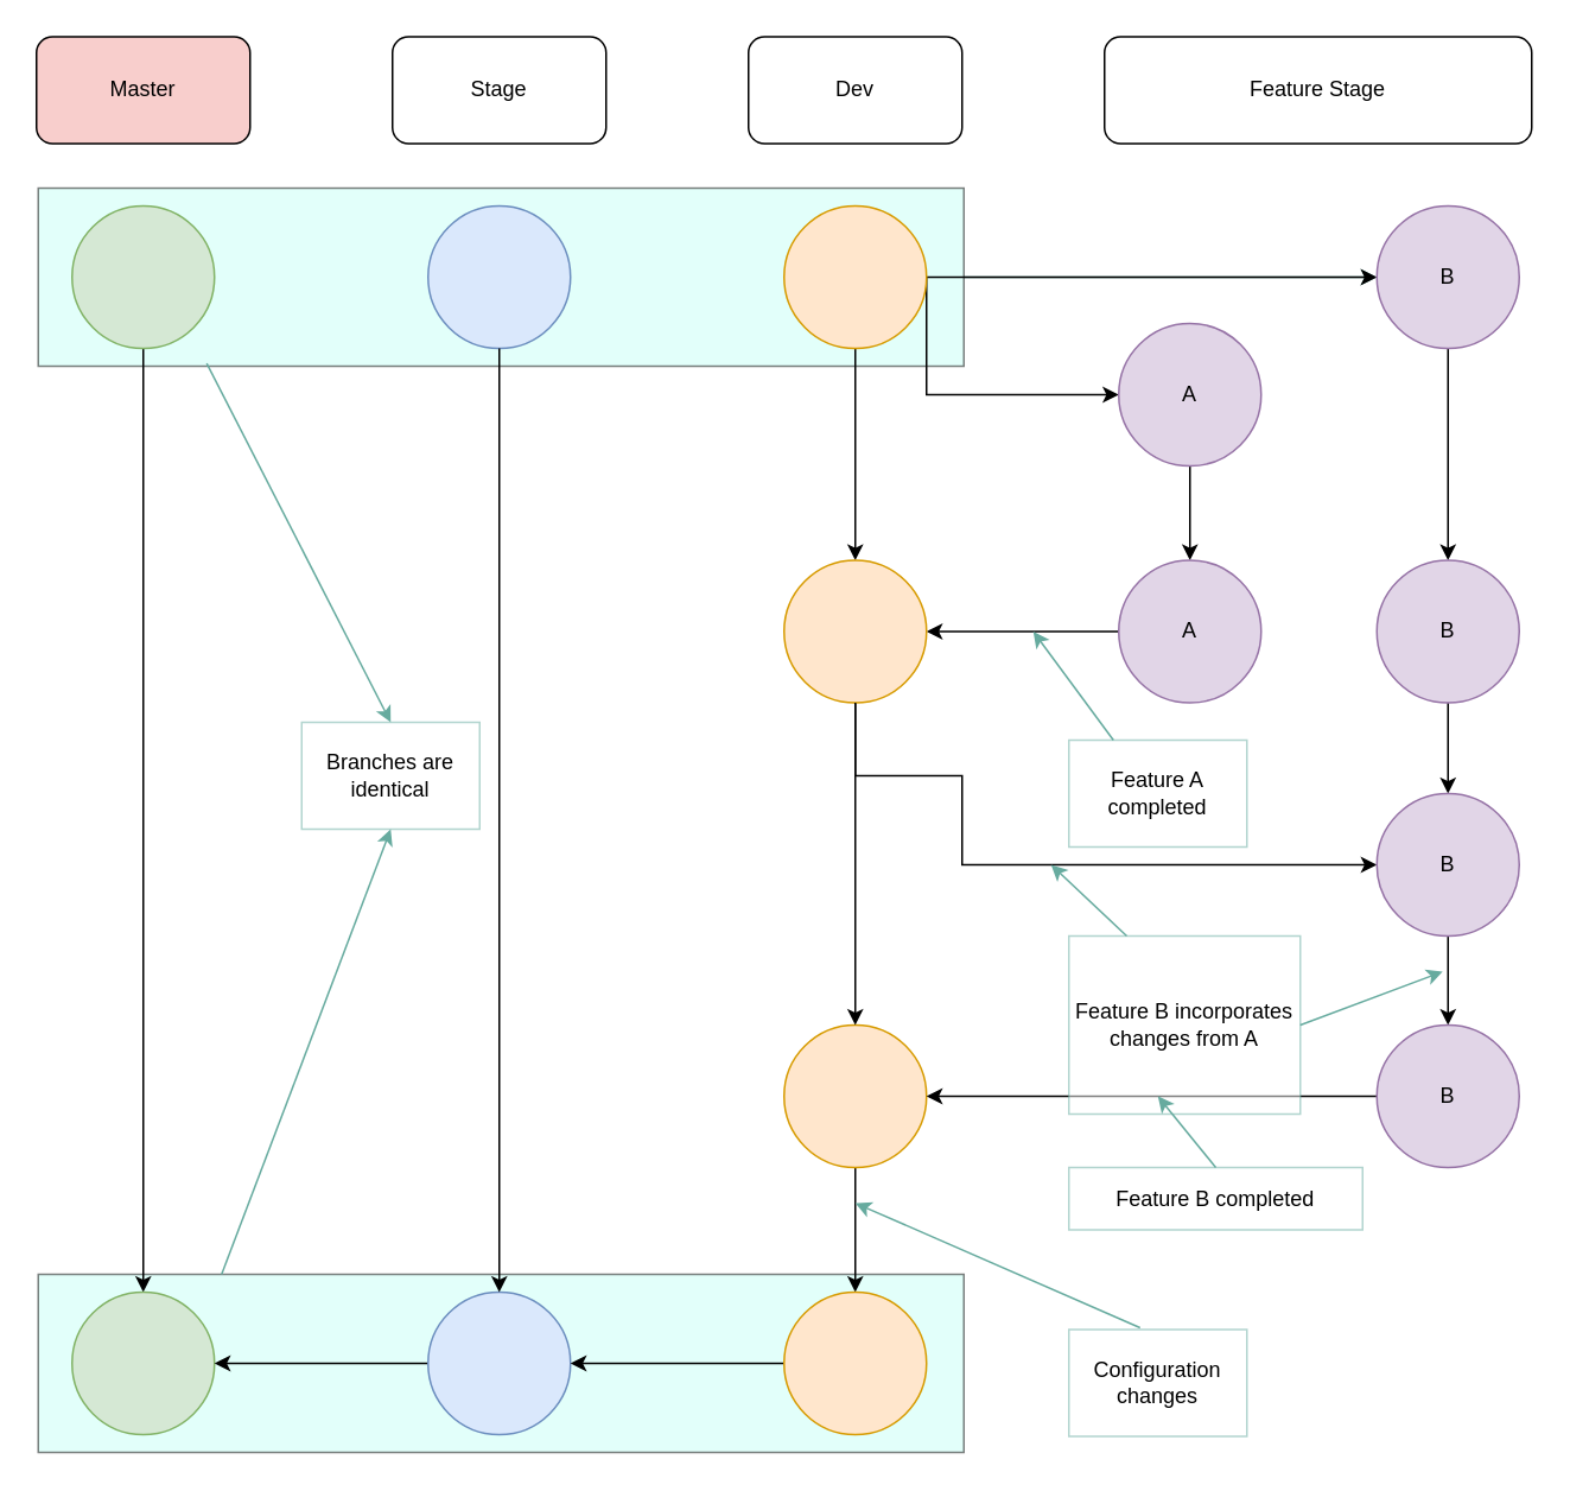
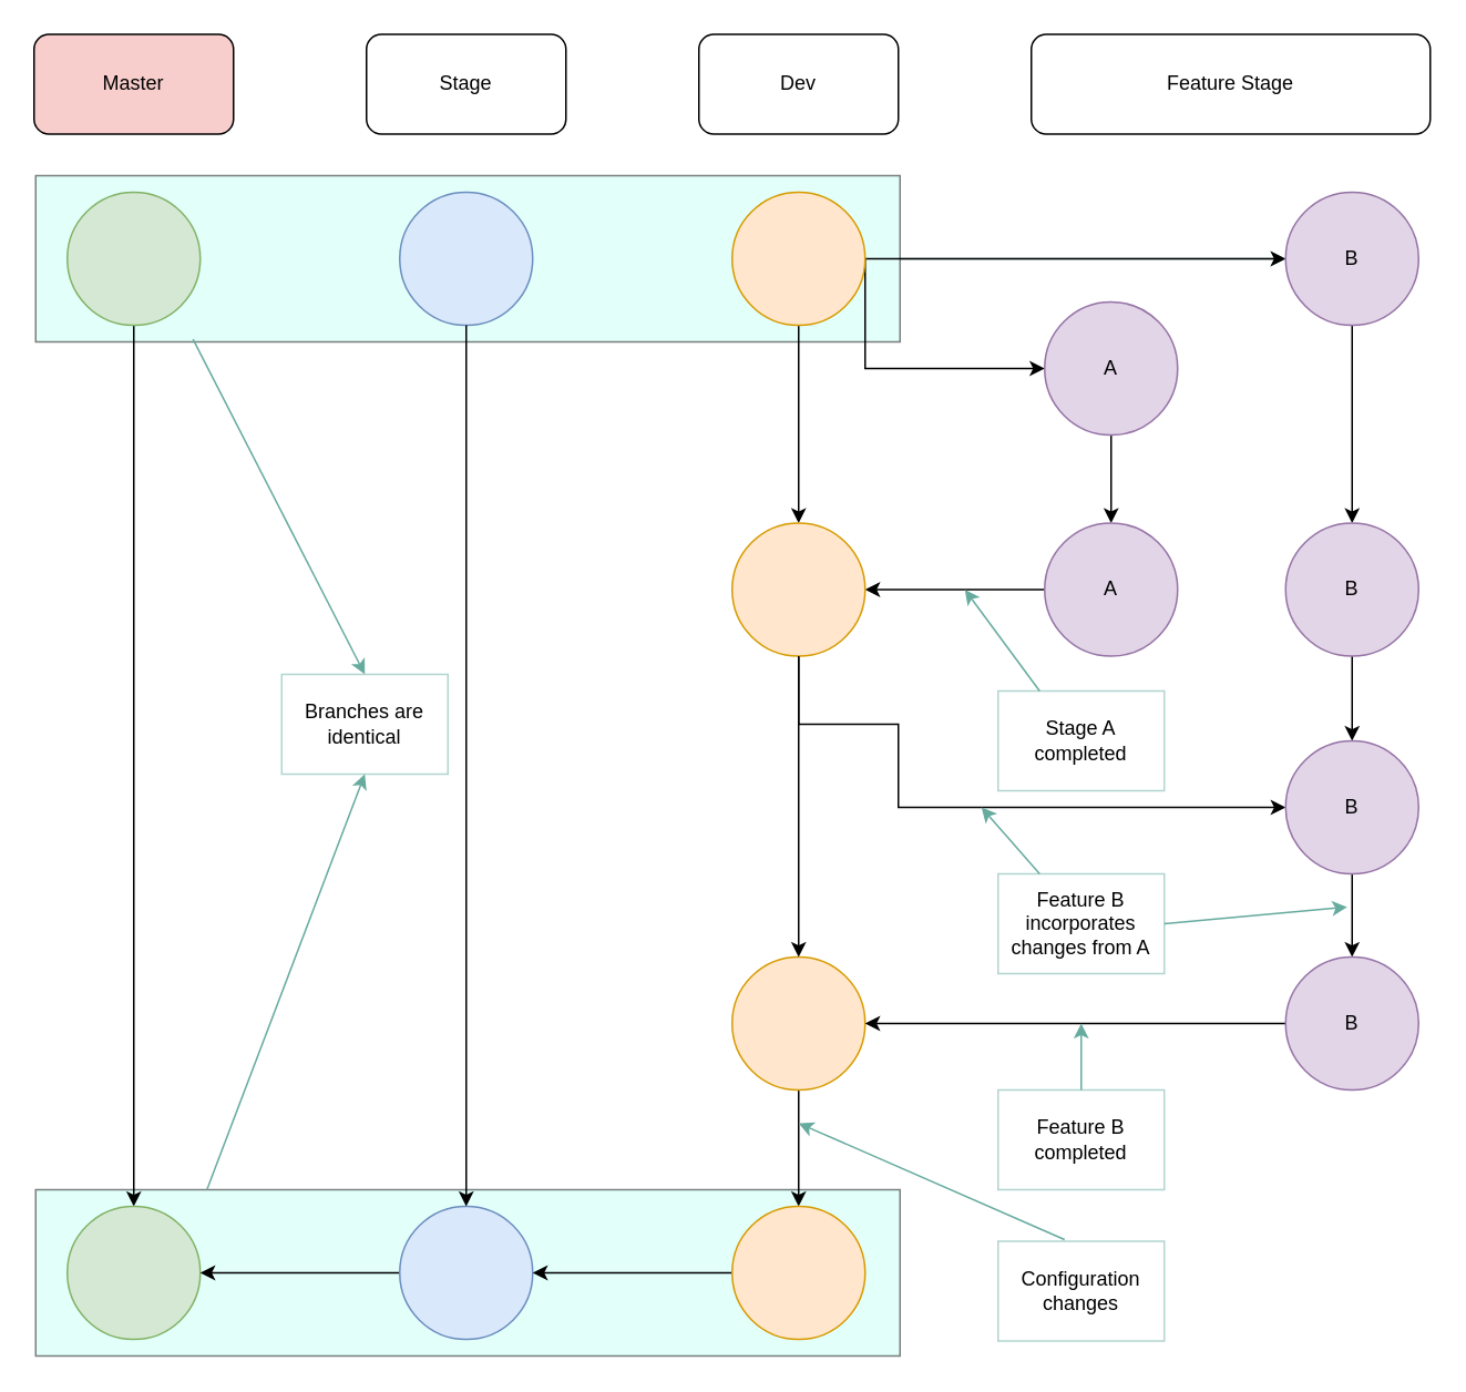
  <mxCell id="0" />
  <mxCell id="1" parent="0" />
  <mxCell id="2" value="" style="rounded=0;whiteSpace=wrap;html=1;fillColor=#C5FFF5;opacity=50;" vertex="1" parent="1"><mxGeometry x="21" y="715" width="520" height="100" as="geometry" /></mxCell>
  <mxCell id="3" style="edgeStyle=orthogonalEdgeStyle;rounded=0;orthogonalLoop=1;jettySize=auto;html=1;exitX=1;exitY=0.5;exitDx=0;exitDy=0;strokeColor=#67AB9F;" edge="1" parent="1" source="4" target="19"><mxGeometry relative="1" as="geometry" /></mxCell>
  <mxCell id="4" value="" style="rounded=0;whiteSpace=wrap;html=1;fillColor=#C5FFF5;opacity=50;" vertex="1" parent="1"><mxGeometry x="21" y="105" width="520" height="100" as="geometry" /></mxCell>
  <mxCell id="5" style="edgeStyle=orthogonalEdgeStyle;rounded=0;orthogonalLoop=1;jettySize=auto;html=1;exitX=0.5;exitY=1;exitDx=0;exitDy=0;entryX=0.5;entryY=0;entryDx=0;entryDy=0;" edge="1" parent="1" source="6" target="20"><mxGeometry relative="1" as="geometry" /></mxCell>
  <mxCell id="6" value="" style="ellipse;whiteSpace=wrap;html=1;aspect=fixed;fillColor=#d5e8d4;strokeColor=#82b366;" vertex="1" parent="1"><mxGeometry x="40" y="115" width="80" height="80" as="geometry" /></mxCell>
  <mxCell id="7" value="Master" style="rounded=1;whiteSpace=wrap;html=1;fillColor=#f8cecc;" vertex="1" parent="1"><mxGeometry x="20" y="20" width="120" height="60" as="geometry" /></mxCell>
  <mxCell id="8" value="Dev" style="rounded=1;whiteSpace=wrap;html=1;" vertex="1" parent="1"><mxGeometry x="420" y="20" width="120" height="60" as="geometry" /></mxCell>
  <mxCell id="9" value="Feature Stage" style="rounded=1;whiteSpace=wrap;html=1;" vertex="1" parent="1"><mxGeometry x="620" y="20" width="240" height="60" as="geometry" /></mxCell>
  <mxCell id="10" value="Stage" style="rounded=1;whiteSpace=wrap;html=1;" vertex="1" parent="1"><mxGeometry x="220" y="20" width="120" height="60" as="geometry" /></mxCell>
  <mxCell id="11" value="" style="ellipse;whiteSpace=wrap;html=1;aspect=fixed;fillColor=#dae8fc;strokeColor=#6c8ebf;" vertex="1" parent="1"><mxGeometry x="240" y="115" width="80" height="80" as="geometry" /></mxCell>
  <mxCell id="12" style="edgeStyle=orthogonalEdgeStyle;rounded=0;orthogonalLoop=1;jettySize=auto;html=1;exitX=1;exitY=0.5;exitDx=0;exitDy=0;entryX=0;entryY=0.5;entryDx=0;entryDy=0;" edge="1" parent="1" source="15" target="17"><mxGeometry relative="1" as="geometry"><Array as="points"><mxPoint x="520" y="221" /></Array></mxGeometry></mxCell>
  <mxCell id="13" style="edgeStyle=orthogonalEdgeStyle;rounded=0;orthogonalLoop=1;jettySize=auto;html=1;exitX=1;exitY=0.5;exitDx=0;exitDy=0;entryX=0;entryY=0.5;entryDx=0;entryDy=0;" edge="1" parent="1" source="15" target="19"><mxGeometry relative="1" as="geometry"><Array as="points"><mxPoint x="570" y="155" /><mxPoint x="570" y="155" /></Array></mxGeometry></mxCell>
  <mxCell id="14" style="edgeStyle=orthogonalEdgeStyle;rounded=0;orthogonalLoop=1;jettySize=auto;html=1;exitX=0.5;exitY=1;exitDx=0;exitDy=0;entryX=0.5;entryY=0;entryDx=0;entryDy=0;" edge="1" parent="1" source="15" target="28"><mxGeometry relative="1" as="geometry" /></mxCell>
  <mxCell id="15" value="" style="ellipse;whiteSpace=wrap;html=1;aspect=fixed;fillColor=#ffe6cc;strokeColor=#d79b00;" vertex="1" parent="1"><mxGeometry x="440" y="115" width="80" height="80" as="geometry" /></mxCell>
  <mxCell id="16" style="edgeStyle=orthogonalEdgeStyle;rounded=0;orthogonalLoop=1;jettySize=auto;html=1;exitX=0.5;exitY=1;exitDx=0;exitDy=0;" edge="1" parent="1" source="17" target="26"><mxGeometry relative="1" as="geometry" /></mxCell>
  <mxCell id="17" value="A" style="ellipse;whiteSpace=wrap;html=1;aspect=fixed;fillColor=#e1d5e7;strokeColor=#9673a6;" vertex="1" parent="1"><mxGeometry x="628" y="181" width="80" height="80" as="geometry" /></mxCell>
  <mxCell id="18" style="edgeStyle=orthogonalEdgeStyle;rounded=0;orthogonalLoop=1;jettySize=auto;html=1;exitX=0.5;exitY=1;exitDx=0;exitDy=0;entryX=0.5;entryY=0;entryDx=0;entryDy=0;" edge="1" parent="1" source="19" target="31"><mxGeometry relative="1" as="geometry" /></mxCell>
  <mxCell id="19" value="B" style="ellipse;whiteSpace=wrap;html=1;aspect=fixed;fillColor=#e1d5e7;strokeColor=#9673a6;" vertex="1" parent="1"><mxGeometry x="773" y="115" width="80" height="80" as="geometry" /></mxCell>
  <mxCell id="20" value="" style="ellipse;whiteSpace=wrap;html=1;aspect=fixed;fillColor=#d5e8d4;strokeColor=#82b366;" vertex="1" parent="1"><mxGeometry x="40" y="725" width="80" height="80" as="geometry" /></mxCell>
  <mxCell id="21" style="edgeStyle=orthogonalEdgeStyle;rounded=0;orthogonalLoop=1;jettySize=auto;html=1;exitX=0;exitY=0.5;exitDx=0;exitDy=0;" edge="1" parent="1" source="22" target="20"><mxGeometry relative="1" as="geometry" /></mxCell>
  <mxCell id="22" value="" style="ellipse;whiteSpace=wrap;html=1;aspect=fixed;fillColor=#dae8fc;strokeColor=#6c8ebf;" vertex="1" parent="1"><mxGeometry x="240" y="725" width="80" height="80" as="geometry" /></mxCell>
  <mxCell id="23" style="edgeStyle=orthogonalEdgeStyle;rounded=0;orthogonalLoop=1;jettySize=auto;html=1;exitX=0.5;exitY=1;exitDx=0;exitDy=0;entryX=0.5;entryY=0;entryDx=0;entryDy=0;" edge="1" parent="1" source="24" target="37"><mxGeometry relative="1" as="geometry" /></mxCell>
  <mxCell id="24" value="" style="ellipse;whiteSpace=wrap;html=1;aspect=fixed;fillColor=#ffe6cc;strokeColor=#d79b00;" vertex="1" parent="1"><mxGeometry x="440" y="575" width="80" height="80" as="geometry" /></mxCell>
  <mxCell id="25" style="edgeStyle=orthogonalEdgeStyle;rounded=0;orthogonalLoop=1;jettySize=auto;html=1;exitX=0;exitY=0.5;exitDx=0;exitDy=0;entryX=1;entryY=0.5;entryDx=0;entryDy=0;" edge="1" parent="1" source="26" target="28"><mxGeometry relative="1" as="geometry" /></mxCell>
  <mxCell id="26" value="A" style="ellipse;whiteSpace=wrap;html=1;aspect=fixed;fillColor=#e1d5e7;strokeColor=#9673a6;" vertex="1" parent="1"><mxGeometry x="628" y="314" width="80" height="80" as="geometry" /></mxCell>
  <mxCell id="27" style="edgeStyle=orthogonalEdgeStyle;rounded=0;orthogonalLoop=1;jettySize=auto;html=1;exitX=0.5;exitY=1;exitDx=0;exitDy=0;entryX=0;entryY=0.5;entryDx=0;entryDy=0;" edge="1" parent="1" source="28" target="33"><mxGeometry relative="1" as="geometry"><Array as="points"><mxPoint x="480" y="435" /><mxPoint x="540" y="435" /><mxPoint x="540" y="485" /></Array></mxGeometry></mxCell>
  <mxCell id="28" value="" style="ellipse;whiteSpace=wrap;html=1;aspect=fixed;fillColor=#ffe6cc;strokeColor=#d79b00;" vertex="1" parent="1"><mxGeometry x="440" y="314" width="80" height="80" as="geometry" /></mxCell>
  <mxCell id="29" style="edgeStyle=orthogonalEdgeStyle;rounded=0;orthogonalLoop=1;jettySize=auto;html=1;exitX=0.5;exitY=1;exitDx=0;exitDy=0;entryX=0.5;entryY=0;entryDx=0;entryDy=0;" edge="1" parent="1" source="28" target="24"><mxGeometry relative="1" as="geometry"><mxPoint x="480" y="525" as="sourcePoint" /></mxGeometry></mxCell>
  <mxCell id="30" style="edgeStyle=orthogonalEdgeStyle;rounded=0;orthogonalLoop=1;jettySize=auto;html=1;exitX=0.5;exitY=1;exitDx=0;exitDy=0;entryX=0.5;entryY=0;entryDx=0;entryDy=0;" edge="1" parent="1" source="31" target="33"><mxGeometry relative="1" as="geometry" /></mxCell>
  <mxCell id="31" value="B" style="ellipse;whiteSpace=wrap;html=1;aspect=fixed;fillColor=#e1d5e7;strokeColor=#9673a6;" vertex="1" parent="1"><mxGeometry x="773" y="314" width="80" height="80" as="geometry" /></mxCell>
  <mxCell id="32" style="edgeStyle=orthogonalEdgeStyle;rounded=0;orthogonalLoop=1;jettySize=auto;html=1;exitX=0.5;exitY=1;exitDx=0;exitDy=0;entryX=0.5;entryY=0;entryDx=0;entryDy=0;" edge="1" parent="1" source="33" target="35"><mxGeometry relative="1" as="geometry" /></mxCell>
  <mxCell id="33" value="B" style="ellipse;whiteSpace=wrap;html=1;aspect=fixed;fillColor=#e1d5e7;strokeColor=#9673a6;" vertex="1" parent="1"><mxGeometry x="773" y="445" width="80" height="80" as="geometry" /></mxCell>
  <mxCell id="34" style="edgeStyle=orthogonalEdgeStyle;rounded=0;orthogonalLoop=1;jettySize=auto;html=1;exitX=0;exitY=0.5;exitDx=0;exitDy=0;" edge="1" parent="1" source="35" target="24"><mxGeometry relative="1" as="geometry" /></mxCell>
  <mxCell id="35" value="B" style="ellipse;whiteSpace=wrap;html=1;aspect=fixed;fillColor=#e1d5e7;strokeColor=#9673a6;" vertex="1" parent="1"><mxGeometry x="773" y="575" width="80" height="80" as="geometry" /></mxCell>
  <mxCell id="36" style="edgeStyle=orthogonalEdgeStyle;rounded=0;orthogonalLoop=1;jettySize=auto;html=1;exitX=0;exitY=0.5;exitDx=0;exitDy=0;entryX=1;entryY=0.5;entryDx=0;entryDy=0;" edge="1" parent="1" source="37" target="22"><mxGeometry relative="1" as="geometry" /></mxCell>
  <mxCell id="37" value="" style="ellipse;whiteSpace=wrap;html=1;aspect=fixed;fillColor=#ffe6cc;strokeColor=#d79b00;" vertex="1" parent="1"><mxGeometry x="440" y="725" width="80" height="80" as="geometry" /></mxCell>
  <mxCell id="38" value="Branches are identical" style="rounded=0;whiteSpace=wrap;html=1;opacity=50;strokeColor=#67AB9F;" vertex="1" parent="1"><mxGeometry x="169" y="405" width="100" height="60" as="geometry" /></mxCell>
  <mxCell id="39" value="" style="endArrow=classic;html=1;exitX=0.182;exitY=0.984;exitDx=0;exitDy=0;exitPerimeter=0;entryX=0.5;entryY=0;entryDx=0;entryDy=0;strokeColor=#67AB9F;" edge="1" parent="1" source="4" target="38"><mxGeometry width="50" height="50" relative="1" as="geometry"><mxPoint x="180" y="315" as="sourcePoint" /><mxPoint x="230" y="265" as="targetPoint" /></mxGeometry></mxCell>
  <mxCell id="40" value="" style="endArrow=classic;html=1;entryX=0.5;entryY=1;entryDx=0;entryDy=0;strokeColor=#67AB9F;" edge="1" parent="1" target="38"><mxGeometry width="50" height="50" relative="1" as="geometry"><mxPoint x="124" y="715" as="sourcePoint" /><mxPoint x="170" y="615" as="targetPoint" /></mxGeometry></mxCell>
- <mxCell id="41" value="Feature A completed" style="rounded=0;whiteSpace=wrap;html=1;opacity=50;strokeColor=#67AB9F;" vertex="1" parent="1"><mxGeometry x="600" y="415" width="100" height="60" as="geometry" /></mxCell>
- <mxCell id="42" value="Feature B incorporates changes from A" style="rounded=0;whiteSpace=wrap;html=1;opacity=50;strokeColor=#67AB9F;" vertex="1" parent="1"><mxGeometry x="600" y="525" width="130" height="100" as="geometry" /></mxCell>
+ <mxCell id="41" value="Stage A completed" style="rounded=0;whiteSpace=wrap;html=1;opacity=50;strokeColor=#67AB9F;" vertex="1" parent="1"><mxGeometry x="600" y="415" width="100" height="60" as="geometry" /></mxCell>
+ <mxCell id="42" value="Feature B incorporates changes from A" style="rounded=0;whiteSpace=wrap;html=1;opacity=50;strokeColor=#67AB9F;" vertex="1" parent="1"><mxGeometry x="600" y="525" width="100" height="60" as="geometry" /></mxCell>
  <mxCell id="43" value="" style="endArrow=classic;html=1;exitX=0.25;exitY=0;exitDx=0;exitDy=0;strokeColor=#67AB9F;" edge="1" parent="1" source="41"><mxGeometry width="50" height="50" relative="1" as="geometry"><mxPoint x="125.64" y="213.4" as="sourcePoint" /><mxPoint x="580" y="354" as="targetPoint" /></mxGeometry></mxCell>
  <mxCell id="44" value="" style="endArrow=classic;html=1;strokeColor=#67AB9F;exitX=0.25;exitY=0;exitDx=0;exitDy=0;" edge="1" parent="1" source="42"><mxGeometry width="50" height="50" relative="1" as="geometry"><mxPoint x="580" y="545" as="sourcePoint" /><mxPoint x="590" y="485" as="targetPoint" /></mxGeometry></mxCell>
  <mxCell id="45" value="" style="endArrow=classic;html=1;exitX=1;exitY=0.5;exitDx=0;exitDy=0;strokeColor=#67AB9F;" edge="1" parent="1" source="42"><mxGeometry width="50" height="50" relative="1" as="geometry"><mxPoint x="645" y="435" as="sourcePoint" /><mxPoint x="810" y="545" as="targetPoint" /></mxGeometry></mxCell>
- <mxCell id="46" value="Feature B completed" style="rounded=0;whiteSpace=wrap;html=1;opacity=50;strokeColor=#67AB9F;" vertex="1" parent="1"><mxGeometry x="600" y="655" width="165" height="35" as="geometry" /></mxCell>
+ <mxCell id="46" value="Feature B completed" style="rounded=0;whiteSpace=wrap;html=1;opacity=50;strokeColor=#67AB9F;" vertex="1" parent="1"><mxGeometry x="600" y="655" width="100" height="60" as="geometry" /></mxCell>
  <mxCell id="47" value="" style="endArrow=classic;html=1;exitX=0.5;exitY=0;exitDx=0;exitDy=0;strokeColor=#67AB9F;" edge="1" parent="1" source="46"><mxGeometry width="50" height="50" relative="1" as="geometry"><mxPoint x="710" y="565" as="sourcePoint" /><mxPoint x="650" y="615" as="targetPoint" /></mxGeometry></mxCell>
  <mxCell id="48" value="Configuration changes" style="rounded=0;whiteSpace=wrap;html=1;opacity=50;strokeColor=#67AB9F;" vertex="1" parent="1"><mxGeometry x="600" y="746" width="100" height="60" as="geometry" /></mxCell>
  <mxCell id="49" value="" style="endArrow=classic;html=1;strokeColor=#67AB9F;" edge="1" parent="1"><mxGeometry width="50" height="50" relative="1" as="geometry"><mxPoint x="640" y="745" as="sourcePoint" /><mxPoint x="480" y="675" as="targetPoint" /></mxGeometry></mxCell>
  <mxCell id="50" style="edgeStyle=orthogonalEdgeStyle;rounded=0;orthogonalLoop=1;jettySize=auto;html=1;exitX=0.5;exitY=1;exitDx=0;exitDy=0;entryX=0.5;entryY=0;entryDx=0;entryDy=0;" edge="1" parent="1" source="11" target="22"><mxGeometry relative="1" as="geometry"><mxPoint x="279" y="195" as="sourcePoint" /><mxPoint x="279" y="725" as="targetPoint" /></mxGeometry></mxCell>
